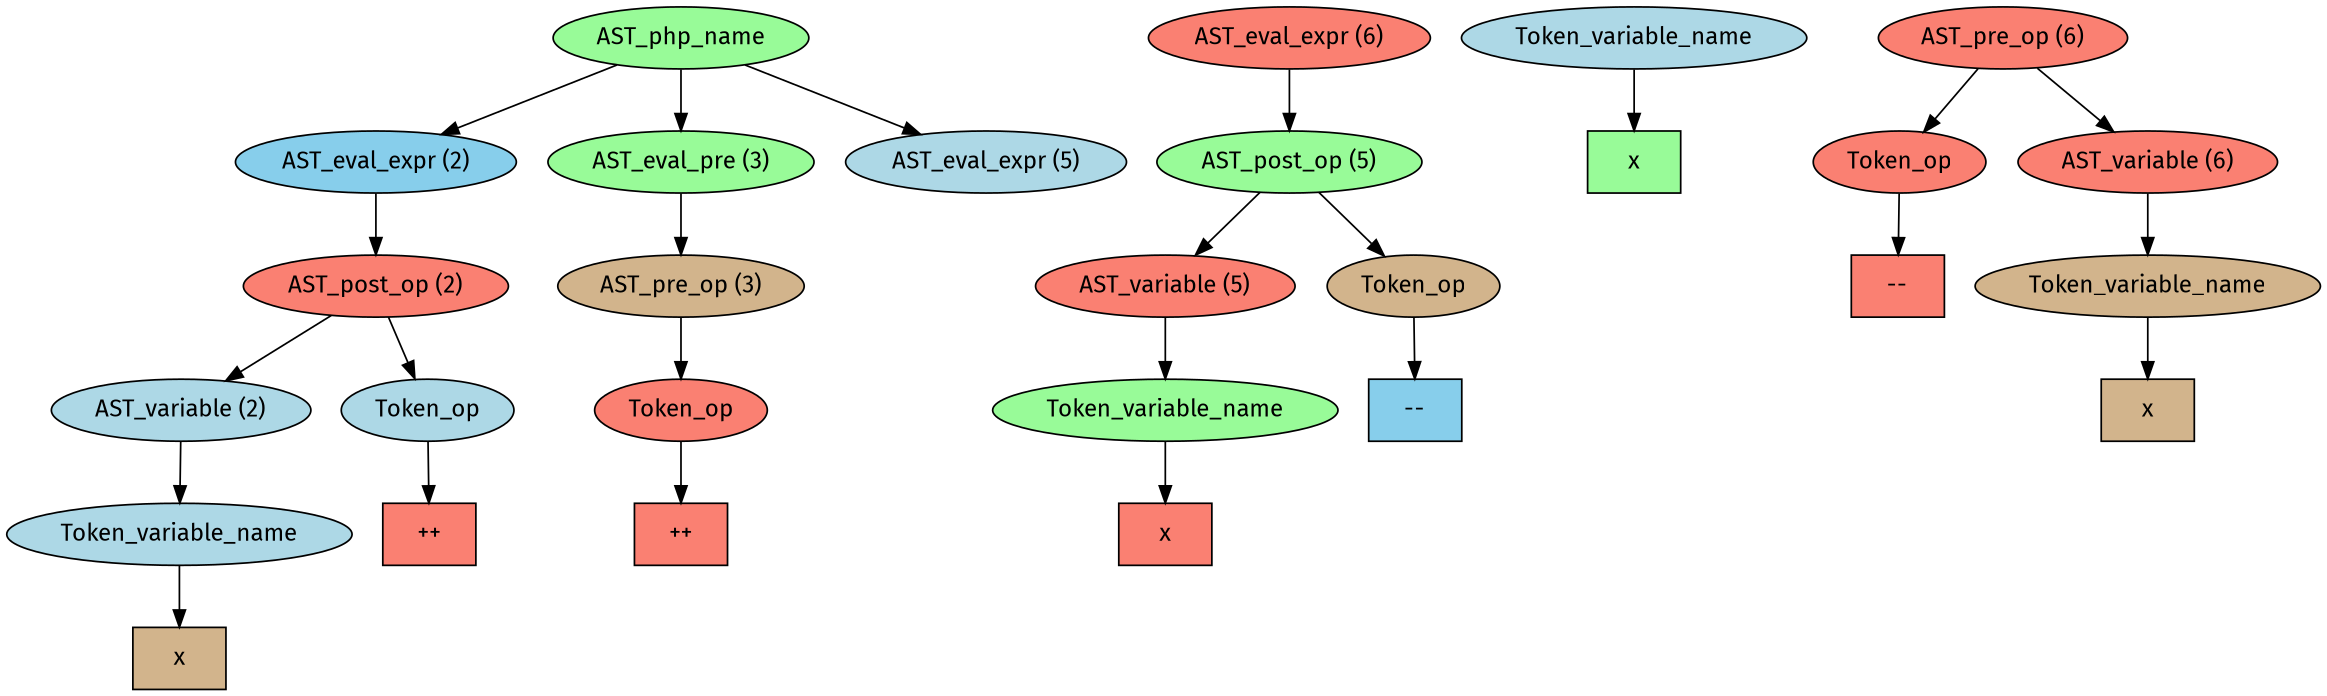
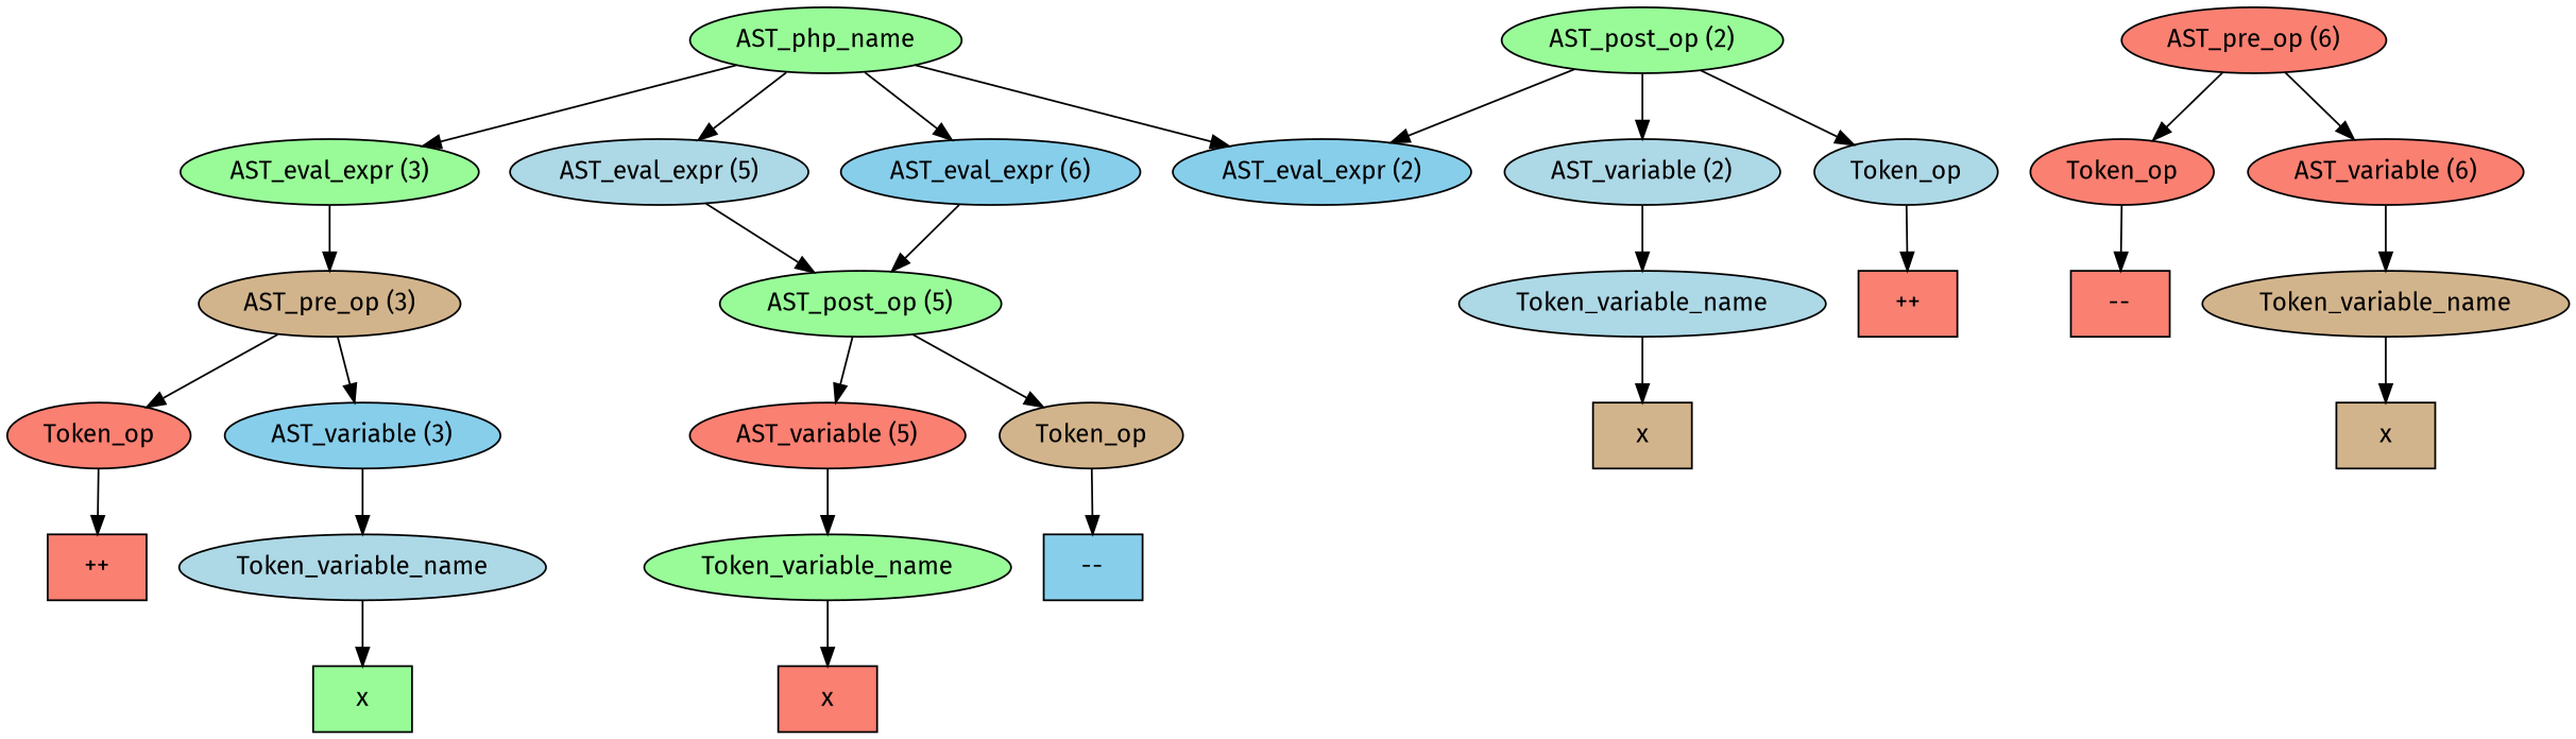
  digraph {
    fontname="Fira Sans"
    node [fillcolor=salmon fontname="Fira Sans" style=filled]
    edge [fontname="Fira Sans"]
    n1 [fillcolor=palegreen label=AST_php_name]
    n2 [fillcolor=skyblue label="AST_eval_expr (2)"]
-   n3 [fillcolor=palegreen label="AST_eval_pre (3)"]
+   n3 [fillcolor=palegreen label="AST_eval_expr (3)"]
    n4 [fillcolor=lightblue label="AST_eval_expr (5)"]
-   n5 [label="AST_eval_expr (6)"]
-   n6 [label="AST_post_op (2)"]
+   n5 [fillcolor=skyblue label="AST_eval_expr (6)"]
+   n6 [fillcolor=palegreen label="AST_post_op (2)"]
    n7 [fillcolor=tan label="AST_pre_op (3)"]
    n8 [fillcolor=palegreen label="AST_post_op (5)"]
    n9 [fillcolor=lightblue label="AST_variable (2)"]
    n10 [fillcolor=lightblue label=Token_op]
    n11 [fillcolor=lightblue label=Token_variable_name]
    n12 [label="++" shape=box]
    n13 [fillcolor=tan label=x shape=box]
    n14 [label=Token_op]
+   n15 [fillcolor=skyblue label="AST_variable (3)"]
    n16 [label="++" shape=box]
    n17 [fillcolor=lightblue label=Token_variable_name]
    n18 [fillcolor=palegreen label=x shape=box]
    n19 [label="AST_variable (5)"]
    n20 [fillcolor=tan label=Token_op]
    n21 [fillcolor=palegreen label=Token_variable_name]
    n22 [fillcolor=skyblue label="--" shape=box]
    n23 [label=x shape=box]
    n24 [label="AST_pre_op (6)"]
    n25 [label=Token_op]
    n26 [label="AST_variable (6)"]
    n27 [label="--" shape=box]
    n28 [fillcolor=tan label=Token_variable_name]
    n29 [fillcolor=tan label=x shape=box]
    n1 -> n2
    n1 -> n3
    n1 -> n4
-   n2 -> n6
+   n1 -> n5
+   n6 -> n2
    n3 -> n7
+   n4 -> n8
    n5 -> n8
    n6 -> n9
    n6 -> n10
    n7 -> n14
+   n7 -> n15
    n8 -> n19
    n8 -> n20
    n9 -> n11
    n10 -> n12
    n11 -> n13
    n14 -> n16
+   n15 -> n17
    n17 -> n18
    n19 -> n21
    n20 -> n22
    n21 -> n23
    n24 -> n25
    n24 -> n26
    n25 -> n27
    n26 -> n28
    n28 -> n29
  }
